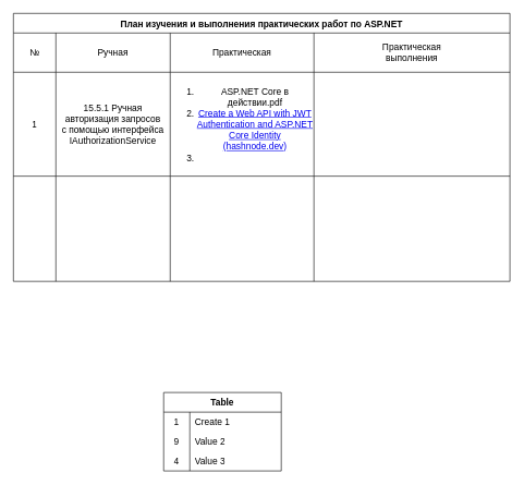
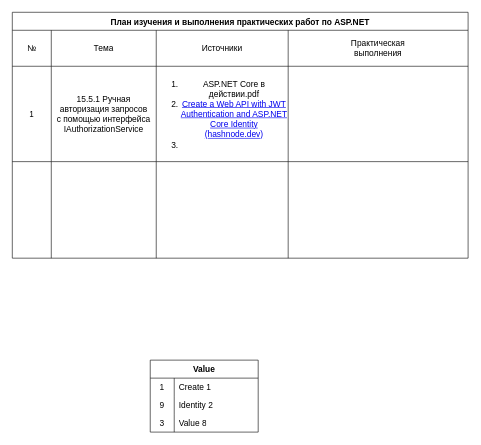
  <mxCell id="0" />
  <mxCell id="1" parent="0" />
  <mxCell id="2" value="План изучения и выполнения практических работ по ASP.NET" style="shape=table;startSize=30;container=1;collapsible=0;childLayout=tableLayout;fontStyle=1;align=center;rounded=0;shadow=0;glass=0;labelBackgroundColor=none;labelBorderColor=none;comic=0;sketch=0;pointerEvents=1;strokeColor=default;fontSize=14;fontColor=default;fillColor=default;html=0;" vertex="1" parent="1"><mxGeometry x="20" y="20" width="760" height="410" as="geometry" /></mxCell>
  <mxCell id="3" value="" style="shape=tableRow;horizontal=0;startSize=0;swimlaneHead=0;swimlaneBody=0;top=0;left=0;bottom=0;right=0;collapsible=0;dropTarget=0;fillColor=none;points=[[0,0.5],[1,0.5]];portConstraint=eastwest;rounded=0;shadow=0;glass=0;labelBackgroundColor=none;labelBorderColor=none;comic=0;sketch=0;pointerEvents=1;strokeColor=default;fontSize=14;fontColor=default;html=0;" vertex="1" parent="2"><mxGeometry y="30" width="760" height="60" as="geometry" /></mxCell>
  <mxCell id="4" value="№" style="shape=partialRectangle;html=1;whiteSpace=wrap;connectable=0;fillColor=none;top=0;left=0;bottom=0;right=0;overflow=hidden;rounded=0;shadow=0;glass=0;labelBackgroundColor=none;labelBorderColor=none;comic=0;sketch=0;pointerEvents=1;strokeColor=default;fontSize=14;fontColor=default;" vertex="1" parent="3"><mxGeometry width="65" height="60" as="geometry"><mxRectangle width="65" height="60" as="alternateBounds" /></mxGeometry></mxCell>
- <mxCell id="5" value="Ручная" style="shape=partialRectangle;html=1;whiteSpace=wrap;connectable=0;fillColor=none;top=0;left=0;bottom=0;right=0;overflow=hidden;rounded=0;shadow=0;glass=0;labelBackgroundColor=none;labelBorderColor=none;comic=0;sketch=0;pointerEvents=1;strokeColor=default;fontSize=14;fontColor=default;" vertex="1" parent="3"><mxGeometry x="65" width="175" height="60" as="geometry"><mxRectangle width="175" height="60" as="alternateBounds" /></mxGeometry></mxCell>
- <mxCell id="6" value="Практическая" style="shape=partialRectangle;html=1;whiteSpace=wrap;connectable=0;fillColor=none;top=0;left=0;bottom=0;right=0;overflow=hidden;rounded=0;shadow=0;glass=0;labelBackgroundColor=none;labelBorderColor=none;comic=0;sketch=0;pointerEvents=1;strokeColor=default;fontSize=14;fontColor=default;" vertex="1" parent="3"><mxGeometry x="240" width="220" height="60" as="geometry"><mxRectangle width="220" height="60" as="alternateBounds" /></mxGeometry></mxCell>
+ <mxCell id="5" value="Тема" style="shape=partialRectangle;html=1;whiteSpace=wrap;connectable=0;fillColor=none;top=0;left=0;bottom=0;right=0;overflow=hidden;rounded=0;shadow=0;glass=0;labelBackgroundColor=none;labelBorderColor=none;comic=0;sketch=0;pointerEvents=1;strokeColor=default;fontSize=14;fontColor=default;" vertex="1" parent="3"><mxGeometry x="65" width="175" height="60" as="geometry"><mxRectangle width="175" height="60" as="alternateBounds" /></mxGeometry></mxCell>
+ <mxCell id="6" value="Источники" style="shape=partialRectangle;html=1;whiteSpace=wrap;connectable=0;fillColor=none;top=0;left=0;bottom=0;right=0;overflow=hidden;rounded=0;shadow=0;glass=0;labelBackgroundColor=none;labelBorderColor=none;comic=0;sketch=0;pointerEvents=1;strokeColor=default;fontSize=14;fontColor=default;" vertex="1" parent="3"><mxGeometry x="240" width="220" height="60" as="geometry"><mxRectangle width="220" height="60" as="alternateBounds" /></mxGeometry></mxCell>
  <mxCell id="7" value="Практическая&lt;br&gt;выполнения" style="shape=partialRectangle;html=1;whiteSpace=wrap;connectable=0;fillColor=none;top=0;left=0;bottom=0;right=0;overflow=hidden;rounded=0;shadow=0;glass=0;labelBackgroundColor=none;labelBorderColor=none;comic=0;sketch=0;pointerEvents=1;strokeColor=default;fontSize=14;fontColor=default;" vertex="1" parent="3"><mxGeometry x="460" width="300" height="60" as="geometry"><mxRectangle width="300" height="60" as="alternateBounds" /></mxGeometry></mxCell>
  <mxCell id="8" value="" style="shape=tableRow;horizontal=0;startSize=0;swimlaneHead=0;swimlaneBody=0;top=0;left=0;bottom=0;right=0;collapsible=0;dropTarget=0;fillColor=none;points=[[0,0.5],[1,0.5]];portConstraint=eastwest;rounded=0;shadow=0;glass=0;labelBackgroundColor=none;labelBorderColor=none;comic=0;sketch=0;pointerEvents=1;strokeColor=default;fontSize=14;fontColor=default;html=0;" vertex="1" parent="2"><mxGeometry y="90" width="760" height="159" as="geometry" /></mxCell>
  <mxCell id="9" value="1" style="shape=partialRectangle;html=1;whiteSpace=wrap;connectable=0;fillColor=none;top=0;left=0;bottom=0;right=0;overflow=hidden;rounded=0;shadow=0;glass=0;labelBackgroundColor=none;labelBorderColor=none;comic=0;sketch=0;pointerEvents=1;strokeColor=default;fontSize=14;fontColor=default;" vertex="1" parent="8"><mxGeometry width="65" height="159" as="geometry"><mxRectangle width="65" height="159" as="alternateBounds" /></mxGeometry></mxCell>
  <mxCell id="10" value="15.5.1 Ручная авторизация запросов с&amp;nbsp;помощью интерфейса &lt;br/&gt;IAuthorizationService" style="shape=partialRectangle;html=1;whiteSpace=wrap;connectable=0;fillColor=none;top=0;left=0;bottom=0;right=0;overflow=hidden;rounded=0;shadow=0;glass=0;labelBackgroundColor=none;labelBorderColor=none;comic=0;sketch=0;pointerEvents=1;strokeColor=default;fontSize=14;fontColor=default;" vertex="1" parent="8"><mxGeometry x="65" width="175" height="159" as="geometry"><mxRectangle width="175" height="159" as="alternateBounds" /></mxGeometry></mxCell>
  <mxCell id="11" value="&lt;ol&gt;&lt;li&gt;ASP.NET Core в действии.pdf&lt;br&gt;&lt;/li&gt;&lt;li&gt;&lt;a href=&quot;https://memorycrypt.hashnode.dev/create-a-web-api-with-jwt-authentication-and-aspnet-core-identity&quot;&gt;Create a Web API with JWT Authentication and ASP.NET Core Identity (hashnode.dev)&lt;/a&gt;&lt;br&gt;&lt;/li&gt;&lt;li&gt;&lt;br&gt;&lt;/li&gt;&lt;/ol&gt;" style="shape=partialRectangle;html=1;whiteSpace=wrap;connectable=0;fillColor=none;top=0;left=0;bottom=0;right=0;overflow=hidden;rounded=0;shadow=0;glass=0;labelBackgroundColor=none;labelBorderColor=none;comic=0;sketch=0;pointerEvents=1;strokeColor=default;fontSize=14;fontColor=default;" vertex="1" parent="8"><mxGeometry x="240" width="220" height="159" as="geometry"><mxRectangle width="220" height="159" as="alternateBounds" /></mxGeometry></mxCell>
  <mxCell id="12" value="&lt;table&gt;&lt;tbody&gt;&lt;tr&gt;&lt;td&gt;&lt;br&gt;&lt;/td&gt;&lt;td&gt;&lt;br&gt;&lt;/td&gt;&lt;/tr&gt;&lt;tr&gt;&lt;td&gt;&lt;br&gt;&lt;/td&gt;&lt;td&gt;&lt;br&gt;&lt;/td&gt;&lt;/tr&gt;&lt;/tbody&gt;&lt;/table&gt;" style="shape=partialRectangle;html=1;whiteSpace=wrap;connectable=0;fillColor=none;top=0;left=0;bottom=0;right=0;overflow=hidden;rounded=0;shadow=0;glass=0;labelBackgroundColor=none;labelBorderColor=none;comic=0;sketch=0;pointerEvents=1;strokeColor=default;fontSize=14;fontColor=default;align=left;" vertex="1" parent="8"><mxGeometry x="460" width="300" height="159" as="geometry"><mxRectangle width="300" height="159" as="alternateBounds" /></mxGeometry></mxCell>
  <mxCell id="13" value="" style="shape=tableRow;horizontal=0;startSize=0;swimlaneHead=0;swimlaneBody=0;top=0;left=0;bottom=0;right=0;collapsible=0;dropTarget=0;fillColor=none;points=[[0,0.5],[1,0.5]];portConstraint=eastwest;rounded=0;shadow=0;glass=0;labelBackgroundColor=none;labelBorderColor=none;comic=0;sketch=0;pointerEvents=1;strokeColor=default;fontSize=14;fontColor=default;html=0;" vertex="1" parent="2"><mxGeometry y="249" width="760" height="161" as="geometry" /></mxCell>
  <mxCell id="14" value="" style="shape=partialRectangle;html=1;whiteSpace=wrap;connectable=0;fillColor=none;top=0;left=0;bottom=0;right=0;overflow=hidden;rounded=0;shadow=0;glass=0;labelBackgroundColor=none;labelBorderColor=none;comic=0;sketch=0;pointerEvents=1;strokeColor=default;fontSize=14;fontColor=default;" vertex="1" parent="13"><mxGeometry width="65" height="161" as="geometry"><mxRectangle width="65" height="161" as="alternateBounds" /></mxGeometry></mxCell>
  <mxCell id="15" value="" style="shape=partialRectangle;html=1;whiteSpace=wrap;connectable=0;fillColor=none;top=0;left=0;bottom=0;right=0;overflow=hidden;rounded=0;shadow=0;glass=0;labelBackgroundColor=none;labelBorderColor=none;comic=0;sketch=0;pointerEvents=1;strokeColor=default;fontSize=14;fontColor=default;" vertex="1" parent="13"><mxGeometry x="65" width="175" height="161" as="geometry"><mxRectangle width="175" height="161" as="alternateBounds" /></mxGeometry></mxCell>
  <mxCell id="16" value="" style="shape=partialRectangle;html=1;whiteSpace=wrap;connectable=0;fillColor=none;top=0;left=0;bottom=0;right=0;overflow=hidden;rounded=0;shadow=0;glass=0;labelBackgroundColor=none;labelBorderColor=none;comic=0;sketch=0;pointerEvents=1;strokeColor=default;fontSize=14;fontColor=default;" vertex="1" parent="13"><mxGeometry x="240" width="220" height="161" as="geometry"><mxRectangle width="220" height="161" as="alternateBounds" /></mxGeometry></mxCell>
  <mxCell id="17" style="shape=partialRectangle;html=1;whiteSpace=wrap;connectable=0;fillColor=none;top=0;left=0;bottom=0;right=0;overflow=hidden;rounded=0;shadow=0;glass=0;labelBackgroundColor=none;labelBorderColor=none;comic=0;sketch=0;pointerEvents=1;strokeColor=default;fontSize=14;fontColor=default;" vertex="1" parent="13"><mxGeometry x="460" width="300" height="161" as="geometry"><mxRectangle width="300" height="161" as="alternateBounds" /></mxGeometry></mxCell>
- <mxCell id="18" value="Table" style="shape=table;startSize=30;container=1;collapsible=0;childLayout=tableLayout;fixedRows=1;rowLines=0;fontStyle=1;rounded=0;shadow=0;glass=0;labelBackgroundColor=none;labelBorderColor=none;comic=0;sketch=0;pointerEvents=1;strokeColor=default;fontSize=14;fontColor=#000000;fillColor=default;html=0;" vertex="1" parent="1"><mxGeometry x="250" y="600" width="180" height="120" as="geometry" /></mxCell>
+ <mxCell id="18" value="Value" style="shape=table;startSize=30;container=1;collapsible=0;childLayout=tableLayout;fixedRows=1;rowLines=0;fontStyle=1;rounded=0;shadow=0;glass=0;labelBackgroundColor=none;labelBorderColor=none;comic=0;sketch=0;pointerEvents=1;strokeColor=default;fontSize=14;fontColor=#000000;fillColor=default;html=0;" vertex="1" parent="1"><mxGeometry x="250" y="600" width="180" height="120" as="geometry" /></mxCell>
  <mxCell id="19" value="" style="shape=tableRow;horizontal=0;startSize=0;swimlaneHead=0;swimlaneBody=0;top=0;left=0;bottom=0;right=0;collapsible=0;dropTarget=0;fillColor=none;points=[[0,0.5],[1,0.5]];portConstraint=eastwest;rounded=0;shadow=0;glass=0;labelBackgroundColor=none;labelBorderColor=none;comic=0;sketch=0;pointerEvents=1;strokeColor=default;fontSize=14;fontColor=#000000;html=0;" vertex="1" parent="18"><mxGeometry y="30" width="180" height="30" as="geometry" /></mxCell>
  <mxCell id="20" value="1" style="shape=partialRectangle;html=1;whiteSpace=wrap;connectable=0;fillColor=none;top=0;left=0;bottom=0;right=0;overflow=hidden;pointerEvents=1;rounded=0;shadow=0;glass=0;labelBackgroundColor=none;labelBorderColor=none;comic=0;sketch=0;strokeColor=default;fontSize=14;fontColor=#000000;" vertex="1" parent="19"><mxGeometry width="40" height="30" as="geometry"><mxRectangle width="40" height="30" as="alternateBounds" /></mxGeometry></mxCell>
  <mxCell id="21" value="Create 1" style="shape=partialRectangle;html=1;whiteSpace=wrap;connectable=0;fillColor=none;top=0;left=0;bottom=0;right=0;align=left;spacingLeft=6;overflow=hidden;rounded=0;shadow=0;glass=0;labelBackgroundColor=none;labelBorderColor=none;comic=0;sketch=0;pointerEvents=1;strokeColor=default;fontSize=14;fontColor=#000000;" vertex="1" parent="19"><mxGeometry x="40" width="140" height="30" as="geometry"><mxRectangle width="140" height="30" as="alternateBounds" /></mxGeometry></mxCell>
  <mxCell id="22" value="" style="shape=tableRow;horizontal=0;startSize=0;swimlaneHead=0;swimlaneBody=0;top=0;left=0;bottom=0;right=0;collapsible=0;dropTarget=0;fillColor=none;points=[[0,0.5],[1,0.5]];portConstraint=eastwest;rounded=0;shadow=0;glass=0;labelBackgroundColor=none;labelBorderColor=none;comic=0;sketch=0;pointerEvents=1;strokeColor=default;fontSize=14;fontColor=#000000;html=0;" vertex="1" parent="18"><mxGeometry y="60" width="180" height="30" as="geometry" /></mxCell>
  <mxCell id="23" value="9" style="shape=partialRectangle;html=1;whiteSpace=wrap;connectable=0;fillColor=none;top=0;left=0;bottom=0;right=0;overflow=hidden;rounded=0;shadow=0;glass=0;labelBackgroundColor=none;labelBorderColor=none;comic=0;sketch=0;pointerEvents=1;strokeColor=default;fontSize=14;fontColor=#000000;" vertex="1" parent="22"><mxGeometry width="40" height="30" as="geometry"><mxRectangle width="40" height="30" as="alternateBounds" /></mxGeometry></mxCell>
- <mxCell id="24" value="Value 2" style="shape=partialRectangle;html=1;whiteSpace=wrap;connectable=0;fillColor=none;top=0;left=0;bottom=0;right=0;align=left;spacingLeft=6;overflow=hidden;rounded=0;shadow=0;glass=0;labelBackgroundColor=none;labelBorderColor=none;comic=0;sketch=0;pointerEvents=1;strokeColor=default;fontSize=14;fontColor=#000000;" vertex="1" parent="22"><mxGeometry x="40" width="140" height="30" as="geometry"><mxRectangle width="140" height="30" as="alternateBounds" /></mxGeometry></mxCell>
+ <mxCell id="24" value="Identity 2" style="shape=partialRectangle;html=1;whiteSpace=wrap;connectable=0;fillColor=none;top=0;left=0;bottom=0;right=0;align=left;spacingLeft=6;overflow=hidden;rounded=0;shadow=0;glass=0;labelBackgroundColor=none;labelBorderColor=none;comic=0;sketch=0;pointerEvents=1;strokeColor=default;fontSize=14;fontColor=#000000;" vertex="1" parent="22"><mxGeometry x="40" width="140" height="30" as="geometry"><mxRectangle width="140" height="30" as="alternateBounds" /></mxGeometry></mxCell>
  <mxCell id="25" value="" style="shape=tableRow;horizontal=0;startSize=0;swimlaneHead=0;swimlaneBody=0;top=0;left=0;bottom=0;right=0;collapsible=0;dropTarget=0;fillColor=none;points=[[0,0.5],[1,0.5]];portConstraint=eastwest;rounded=0;shadow=0;glass=0;labelBackgroundColor=none;labelBorderColor=none;comic=0;sketch=0;pointerEvents=1;strokeColor=default;fontSize=14;fontColor=#000000;html=0;" vertex="1" parent="18"><mxGeometry y="90" width="180" height="30" as="geometry" /></mxCell>
- <mxCell id="26" value="4" style="shape=partialRectangle;html=1;whiteSpace=wrap;connectable=0;fillColor=none;top=0;left=0;bottom=0;right=0;overflow=hidden;rounded=0;shadow=0;glass=0;labelBackgroundColor=none;labelBorderColor=none;comic=0;sketch=0;pointerEvents=1;strokeColor=default;fontSize=14;fontColor=#000000;" vertex="1" parent="25"><mxGeometry width="40" height="30" as="geometry"><mxRectangle width="40" height="30" as="alternateBounds" /></mxGeometry></mxCell>
- <mxCell id="27" value="Value 3" style="shape=partialRectangle;html=1;whiteSpace=wrap;connectable=0;fillColor=none;top=0;left=0;bottom=0;right=0;align=left;spacingLeft=6;overflow=hidden;rounded=0;shadow=0;glass=0;labelBackgroundColor=none;labelBorderColor=none;comic=0;sketch=0;pointerEvents=1;strokeColor=default;fontSize=14;fontColor=#000000;" vertex="1" parent="25"><mxGeometry x="40" width="140" height="30" as="geometry"><mxRectangle width="140" height="30" as="alternateBounds" /></mxGeometry></mxCell>
+ <mxCell id="26" value="3" style="shape=partialRectangle;html=1;whiteSpace=wrap;connectable=0;fillColor=none;top=0;left=0;bottom=0;right=0;overflow=hidden;rounded=0;shadow=0;glass=0;labelBackgroundColor=none;labelBorderColor=none;comic=0;sketch=0;pointerEvents=1;strokeColor=default;fontSize=14;fontColor=#000000;" vertex="1" parent="25"><mxGeometry width="40" height="30" as="geometry"><mxRectangle width="40" height="30" as="alternateBounds" /></mxGeometry></mxCell>
+ <mxCell id="27" value="Value 8" style="shape=partialRectangle;html=1;whiteSpace=wrap;connectable=0;fillColor=none;top=0;left=0;bottom=0;right=0;align=left;spacingLeft=6;overflow=hidden;rounded=0;shadow=0;glass=0;labelBackgroundColor=none;labelBorderColor=none;comic=0;sketch=0;pointerEvents=1;strokeColor=default;fontSize=14;fontColor=#000000;" vertex="1" parent="25"><mxGeometry x="40" width="140" height="30" as="geometry"><mxRectangle width="140" height="30" as="alternateBounds" /></mxGeometry></mxCell>
